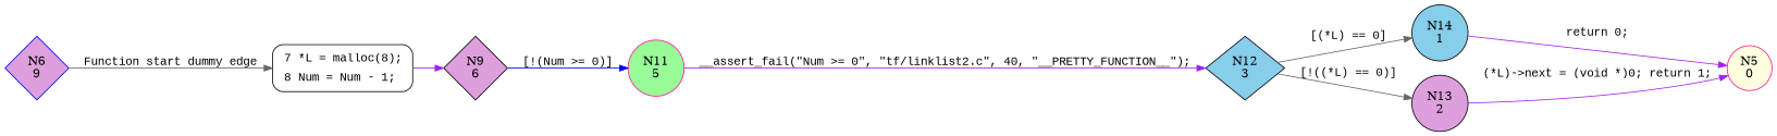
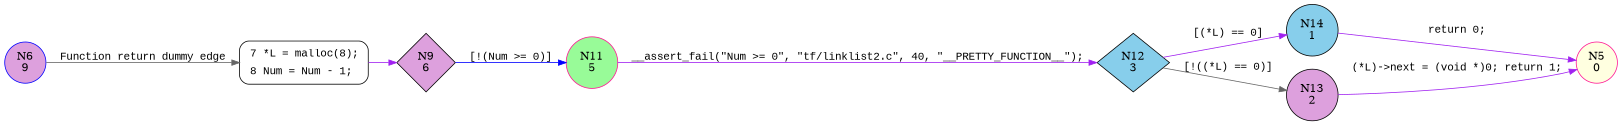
  digraph {
    rankdir=LR
    node [color=black fillcolor=plum shape=circle style=filled]
    edge [color=purple fontname="Courier New"]
-   n1 [color=blue label="N6\n9" shape=diamond]
+   n1 [color=blue label="N6\n9"]
    n2 [fillcolor=white fontname="Courier New" label=<<table border="0" cellborder="0" cellpadding="3" bgcolor="white"><tr><td align="right">7</td><td align="left">*L = malloc(8);</td></tr><tr><td align="right">8</td><td align="left">Num = Num - 1;</td></tr></table>> penwidth=1 shape=Mrecord style="filled,bold" color=""]
    n3 [label="N9\n6" shape=diamond]
    n4 [color=deeppink fillcolor=palegreen label="N11\n5"]
    n5 [fillcolor=skyblue label="N12\n3" shape=diamond]
    n6 [fillcolor=skyblue label="N14\n1"]
    n7 [label="N13\n2"]
    n8 [color=deeppink fillcolor=lightyellow label="N5\n0"]
-   n1 -> n2 [color=gray40 label="Function start dummy edge"]
+   n1 -> n2 [color=gray40 label="Function return dummy edge"]
    n2 -> n3 [fontname=""]
    n3 -> n4 [color=blue label="[!(Num >= 0)]"]
    n4 -> n5 [label="__assert_fail(\"Num >= 0\", \"tf/linklist2.c\", 40, \"__PRETTY_FUNCTION__\");"]
-   n5 -> n6 [color=gray40 label="[(*L) == 0]"]
+   n5 -> n6 [label="[(*L) == 0]"]
    n5 -> n7 [color=gray40 label="[!((*L) == 0)]"]
    n6 -> n8 [label="return 0;"]
    n7 -> n8 [label="(*L)->next = (void *)0; return 1;"]
  }
